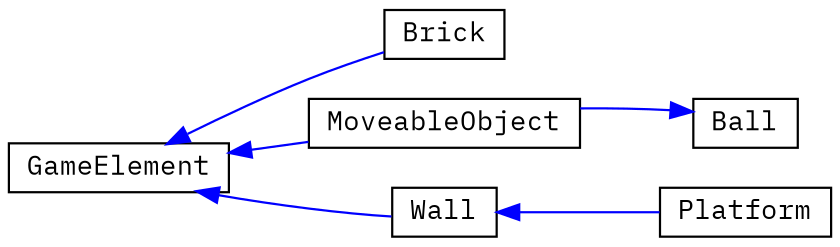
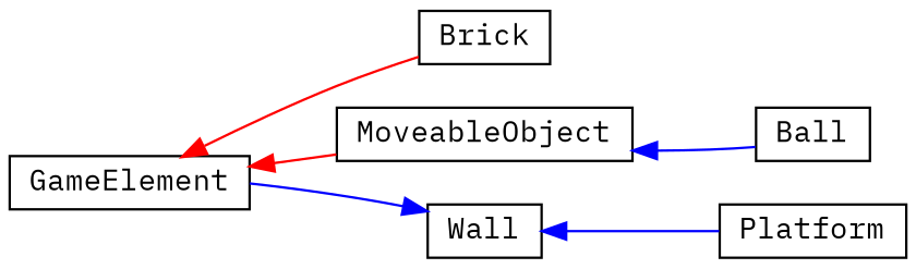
  digraph {
    fontname="IBM Plex Mono"
    rankdir=LR
    node [color=black fillcolor=white fontname="IBM Plex Mono" fontsize=12 shape=record style=filled]
    edge [color=blue dir=back fontname="IBM Plex Mono" fontsize=12 labelfontname=Helvetica labelfontsize=12 style=solid]
    n1 [height=0.2 label=GameElement width=0.4]
    n2 [height=0.2 label=Brick width=0.4]
    n3 [height=0.2 label=MoveableObject width=0.4]
    n4 [height=0.2 label=Wall width=0.4]
    n5 [height=0.2 label=Ball width=0.4]
    n6 [height=0.2 label=Platform width=0.4]
-   n1 -> n2
-   n1 -> n3
-   n1 -> n4
-   n5 -> n3
+   n1 -> n2 [color=red]
+   n1 -> n3 [color=red]
+   n4 -> n1
+   n3 -> n5
    n4 -> n6
  }
